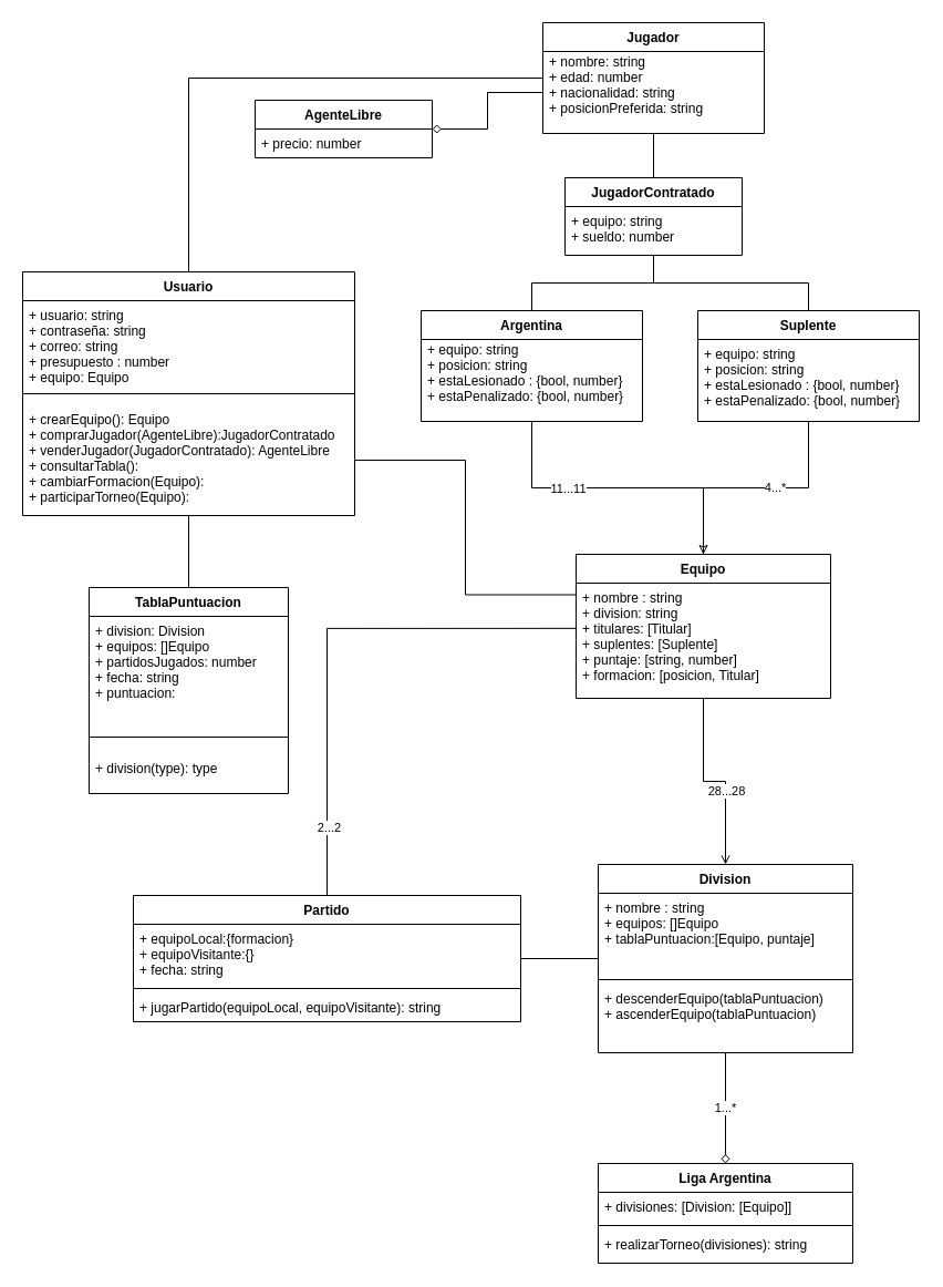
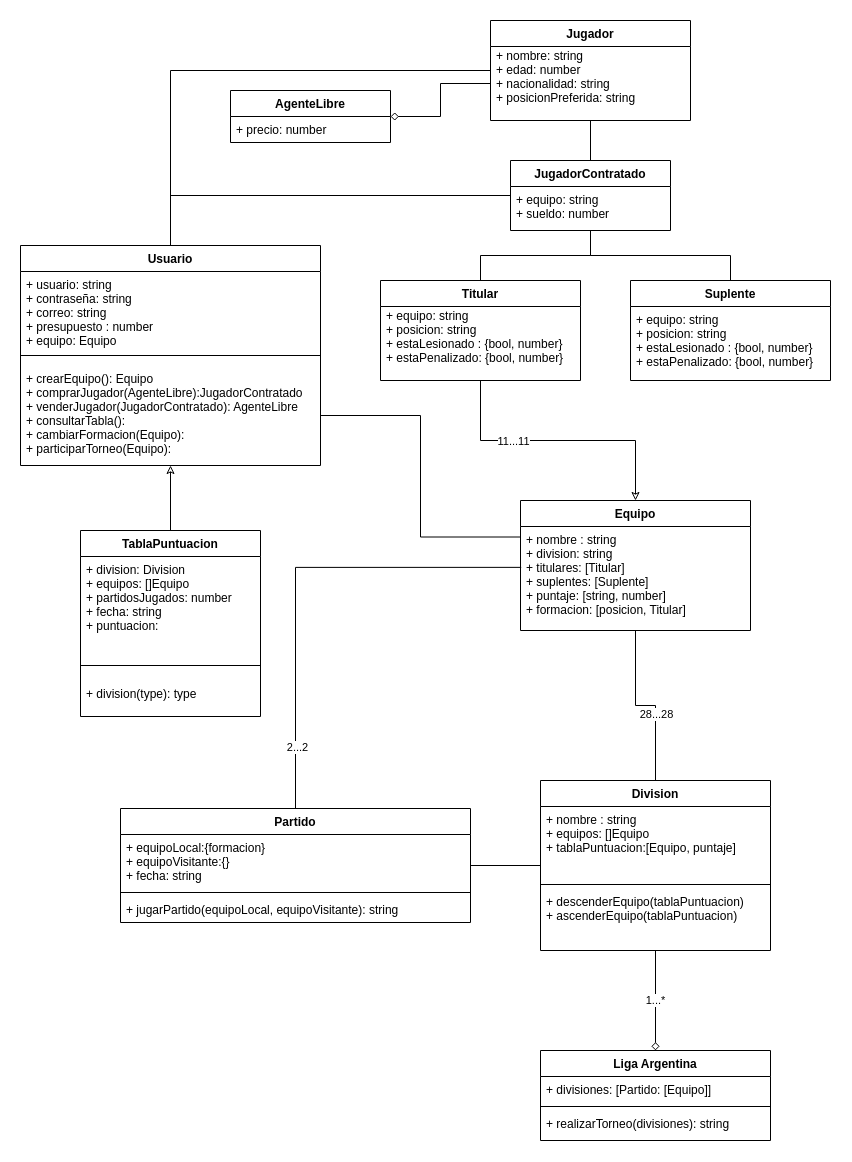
  <mxCell id="0" />
  <mxCell id="1" parent="0" />
  <mxCell id="2" value="Liga Argentina" style="swimlane;fontStyle=1;align=center;verticalAlign=top;childLayout=stackLayout;horizontal=1;startSize=26;horizontalStack=0;resizeParent=1;resizeParentMax=0;resizeLast=0;collapsible=1;marginBottom=0;" parent="1" vertex="1"><mxGeometry x="540" y="1050" width="230" height="90" as="geometry" /></mxCell>
- <mxCell id="3" value="+ divisiones: [Division: [Equipo]]&#10;" style="text;strokeColor=none;fillColor=none;align=left;verticalAlign=top;spacingLeft=4;spacingRight=4;overflow=hidden;rotatable=0;points=[[0,0.5],[1,0.5]];portConstraint=eastwest;" parent="2" vertex="1"><mxGeometry y="26" width="230" height="26" as="geometry" /></mxCell>
+ <mxCell id="3" value="+ divisiones: [Partido: [Equipo]]&#10;" style="text;strokeColor=none;fillColor=none;align=left;verticalAlign=top;spacingLeft=4;spacingRight=4;overflow=hidden;rotatable=0;points=[[0,0.5],[1,0.5]];portConstraint=eastwest;" parent="2" vertex="1"><mxGeometry y="26" width="230" height="26" as="geometry" /></mxCell>
  <mxCell id="4" value="" style="line;strokeWidth=1;fillColor=none;align=left;verticalAlign=middle;spacingTop=-1;spacingLeft=3;spacingRight=3;rotatable=0;labelPosition=right;points=[];portConstraint=eastwest;" parent="2" vertex="1"><mxGeometry y="52" width="230" height="8" as="geometry" /></mxCell>
  <mxCell id="5" value="+ realizarTorneo(divisiones): string" style="text;strokeColor=none;fillColor=none;align=left;verticalAlign=top;spacingLeft=4;spacingRight=4;overflow=hidden;rotatable=0;points=[[0,0.5],[1,0.5]];portConstraint=eastwest;" parent="2" vertex="1"><mxGeometry y="60" width="230" height="30" as="geometry" /></mxCell>
  <mxCell id="6" style="edgeStyle=orthogonalEdgeStyle;rounded=0;orthogonalLoop=1;jettySize=auto;html=1;endArrow=none;endFill=0;exitX=1;exitY=0.5;exitDx=0;exitDy=0;entryX=-0.001;entryY=0.101;entryDx=0;entryDy=0;entryPerimeter=0;" edge="1" parent="1" source="10" target="33"><mxGeometry relative="1" as="geometry" /></mxCell>
  <mxCell id="7" value="Usuario" style="swimlane;fontStyle=1;align=center;verticalAlign=top;childLayout=stackLayout;horizontal=1;startSize=26;horizontalStack=0;resizeParent=1;resizeParentMax=0;resizeLast=0;collapsible=1;marginBottom=0;" parent="1" vertex="1"><mxGeometry x="20" y="245" width="300" height="220" as="geometry" /></mxCell>
  <mxCell id="8" value="+ usuario: string&#10;+ contraseña: string&#10;+ correo: string&#10;+ presupuesto : number&#10;+ equipo: Equipo" style="text;strokeColor=none;fillColor=none;align=left;verticalAlign=top;spacingLeft=4;spacingRight=4;overflow=hidden;rotatable=0;points=[[0,0.5],[1,0.5]];portConstraint=eastwest;" parent="7" vertex="1"><mxGeometry y="26" width="300" height="74" as="geometry" /></mxCell>
  <mxCell id="9" value="" style="line;strokeWidth=1;fillColor=none;align=left;verticalAlign=middle;spacingTop=-1;spacingLeft=3;spacingRight=3;rotatable=0;labelPosition=right;points=[];portConstraint=eastwest;" parent="7" vertex="1"><mxGeometry y="100" width="300" height="20" as="geometry" /></mxCell>
  <mxCell id="10" value="+ crearEquipo(): Equipo&#10;+ comprarJugador(AgenteLibre):JugadorContratado&#10;+ venderJugador(JugadorContratado): AgenteLibre&#10;+ consultarTabla():&#10;+ cambiarFormacion(Equipo):&#10;+ participarTorneo(Equipo):" style="text;strokeColor=none;fillColor=none;align=left;verticalAlign=top;spacingLeft=4;spacingRight=4;overflow=hidden;rotatable=0;points=[[0,0.5],[1,0.5]];portConstraint=eastwest;" parent="7" vertex="1"><mxGeometry y="120" width="300" height="100" as="geometry" /></mxCell>
  <mxCell id="11" value="AgenteLibre" style="swimlane;fontStyle=1;align=center;verticalAlign=top;childLayout=stackLayout;horizontal=1;startSize=26;horizontalStack=0;resizeParent=1;resizeParentMax=0;resizeLast=0;collapsible=1;marginBottom=0;" vertex="1" parent="1"><mxGeometry x="230" y="90" width="160" height="52" as="geometry" /></mxCell>
  <mxCell id="12" value="+ precio: number" style="text;strokeColor=none;fillColor=none;align=left;verticalAlign=top;spacingLeft=4;spacingRight=4;overflow=hidden;rotatable=0;points=[[0,0.5],[1,0.5]];portConstraint=eastwest;" vertex="1" parent="11"><mxGeometry y="26" width="160" height="26" as="geometry" /></mxCell>
  <mxCell id="13" style="edgeStyle=orthogonalEdgeStyle;rounded=0;orthogonalLoop=1;jettySize=auto;html=1;endArrow=diamond;endFill=0;" edge="1" parent="1" source="17" target="11"><mxGeometry relative="1" as="geometry" /></mxCell>
  <mxCell id="14" style="edgeStyle=orthogonalEdgeStyle;rounded=0;orthogonalLoop=1;jettySize=auto;html=1;endArrow=none;endFill=0;" edge="1" parent="1" source="16" target="7"><mxGeometry relative="1" as="geometry"><mxPoint x="595" y="70" as="targetPoint" /></mxGeometry></mxCell>
  <mxCell id="15" style="edgeStyle=orthogonalEdgeStyle;rounded=0;orthogonalLoop=1;jettySize=auto;html=1;endArrow=none;endFill=0;" edge="1" parent="1" source="16" target="45"><mxGeometry relative="1" as="geometry" /></mxCell>
  <mxCell id="16" value="Jugador" style="swimlane;fontStyle=1;align=center;verticalAlign=middle;childLayout=stackLayout;horizontal=1;startSize=26;horizontalStack=0;resizeParent=1;resizeParentMax=0;resizeLast=0;collapsible=1;marginBottom=0;" parent="1" vertex="1"><mxGeometry x="490" y="20" width="200" height="100" as="geometry" /></mxCell>
  <mxCell id="17" value="+ nombre: string&#10;+ edad: number&#10;+ nacionalidad: string&#10;+ posicionPreferida: string&#10;" style="text;strokeColor=none;fillColor=none;align=left;verticalAlign=middle;spacingLeft=4;spacingRight=4;overflow=hidden;rotatable=0;points=[[0,0.5],[1,0.5]];portConstraint=eastwest;" parent="16" vertex="1"><mxGeometry y="26" width="200" height="74" as="geometry" /></mxCell>
- <mxCell id="18" style="edgeStyle=orthogonalEdgeStyle;rounded=0;orthogonalLoop=1;jettySize=auto;html=1;endArrow=none;endFill=0;" edge="1" parent="1" source="21" target="32"><mxGeometry relative="1" as="geometry" /></mxCell>
- <mxCell id="19" value="4...*" style="edgeLabel;html=1;align=center;verticalAlign=middle;resizable=0;points=[];" vertex="1" connectable="0" parent="18"><mxGeometry x="-0.15" y="-1" relative="1" as="geometry"><mxPoint as="offset" /></mxGeometry></mxCell>
  <mxCell id="20" style="edgeStyle=orthogonalEdgeStyle;rounded=0;orthogonalLoop=1;jettySize=auto;html=1;endArrow=none;endFill=0;" edge="1" parent="1" source="21" target="45"><mxGeometry relative="1" as="geometry" /></mxCell>
  <mxCell id="21" value="Suplente" style="swimlane;fontStyle=1;align=center;verticalAlign=top;childLayout=stackLayout;horizontal=1;startSize=26;horizontalStack=0;resizeParent=1;resizeParentMax=0;resizeLast=0;collapsible=1;marginBottom=0;" vertex="1" parent="1"><mxGeometry x="630" y="280" width="200" height="100" as="geometry" /></mxCell>
  <mxCell id="22" value="+ equipo: string&#10;+ posicion: string&#10;+ estaLesionado : {bool, number}&#10;+ estaPenalizado: {bool, number}&#10;" style="text;strokeColor=none;fillColor=none;align=left;verticalAlign=top;spacingLeft=4;spacingRight=4;overflow=hidden;rotatable=0;points=[[0,0.5],[1,0.5]];portConstraint=eastwest;" vertex="1" parent="21"><mxGeometry y="26" width="200" height="74" as="geometry" /></mxCell>
  <mxCell id="23" style="edgeStyle=orthogonalEdgeStyle;rounded=0;orthogonalLoop=1;jettySize=auto;html=1;endArrow=classic;endFill=0;" edge="1" parent="1" source="26" target="32"><mxGeometry relative="1" as="geometry" /></mxCell>
  <mxCell id="24" value="11...11" style="edgeLabel;html=1;align=center;verticalAlign=middle;resizable=0;points=[];" vertex="1" connectable="0" parent="23"><mxGeometry x="-0.333" relative="1" as="geometry"><mxPoint as="offset" /></mxGeometry></mxCell>
  <mxCell id="25" style="edgeStyle=orthogonalEdgeStyle;rounded=0;orthogonalLoop=1;jettySize=auto;html=1;endArrow=none;endFill=0;" edge="1" parent="1" source="26" target="45"><mxGeometry relative="1" as="geometry" /></mxCell>
- <mxCell id="26" value="Argentina" style="swimlane;fontStyle=1;align=center;verticalAlign=middle;childLayout=stackLayout;horizontal=1;startSize=26;horizontalStack=0;resizeParent=1;resizeParentMax=0;resizeLast=0;collapsible=1;marginBottom=0;" vertex="1" parent="1"><mxGeometry x="380" y="280" width="200" height="100" as="geometry" /></mxCell>
+ <mxCell id="26" value="Titular" style="swimlane;fontStyle=1;align=center;verticalAlign=middle;childLayout=stackLayout;horizontal=1;startSize=26;horizontalStack=0;resizeParent=1;resizeParentMax=0;resizeLast=0;collapsible=1;marginBottom=0;" vertex="1" parent="1"><mxGeometry x="380" y="280" width="200" height="100" as="geometry" /></mxCell>
  <mxCell id="27" value="+ equipo: string&#10;+ posicion: string&#10;+ estaLesionado : {bool, number}&#10;+ estaPenalizado: {bool, number}&#10;" style="text;strokeColor=none;fillColor=none;align=left;verticalAlign=middle;spacingLeft=4;spacingRight=4;overflow=hidden;rotatable=0;points=[[0,0.5],[1,0.5]];portConstraint=eastwest;" vertex="1" parent="26"><mxGeometry y="26" width="200" height="74" as="geometry" /></mxCell>
- <mxCell id="28" style="edgeStyle=orthogonalEdgeStyle;rounded=0;orthogonalLoop=1;jettySize=auto;html=1;endArrow=open;endFill=0;" edge="1" parent="1" source="32" target="40"><mxGeometry relative="1" as="geometry" /></mxCell>
+ <mxCell id="28" style="edgeStyle=orthogonalEdgeStyle;rounded=0;orthogonalLoop=1;jettySize=auto;html=1;endArrow=none;endFill=0;" edge="1" parent="1" source="32" target="40"><mxGeometry relative="1" as="geometry" /></mxCell>
  <mxCell id="29" value="28...28" style="edgeLabel;html=1;align=center;verticalAlign=middle;resizable=0;points=[];" vertex="1" connectable="0" parent="28"><mxGeometry x="0.208" relative="1" as="geometry"><mxPoint as="offset" /></mxGeometry></mxCell>
  <mxCell id="30" style="edgeStyle=orthogonalEdgeStyle;rounded=0;orthogonalLoop=1;jettySize=auto;html=1;endArrow=none;endFill=0;exitX=0.003;exitY=0.393;exitDx=0;exitDy=0;exitPerimeter=0;" edge="1" parent="1" source="33" target="34"><mxGeometry relative="1" as="geometry"><mxPoint x="472" y="565" as="sourcePoint" /><mxPoint x="227" y="690" as="targetPoint" /></mxGeometry></mxCell>
  <mxCell id="31" value="2...2" style="edgeLabel;html=1;align=center;verticalAlign=middle;resizable=0;points=[];" vertex="1" connectable="0" parent="30"><mxGeometry x="0.735" y="1" relative="1" as="geometry"><mxPoint as="offset" /></mxGeometry></mxCell>
  <mxCell id="32" value="Equipo" style="swimlane;fontStyle=1;align=center;verticalAlign=top;childLayout=stackLayout;horizontal=1;startSize=26;horizontalStack=0;resizeParent=1;resizeParentMax=0;resizeLast=0;collapsible=1;marginBottom=0;" vertex="1" parent="1"><mxGeometry x="520" y="500" width="230" height="130" as="geometry" /></mxCell>
  <mxCell id="33" value="+ nombre : string&#10;+ division: string&#10;+ titulares: [Titular]&#10;+ suplentes: [Suplente]&#10;+ puntaje: [string, number]&#10;+ formacion: [posicion, Titular]" style="text;strokeColor=none;fillColor=none;align=left;verticalAlign=top;spacingLeft=4;spacingRight=4;overflow=hidden;rotatable=0;points=[[0,0.5],[1,0.5]];portConstraint=eastwest;" vertex="1" parent="32"><mxGeometry y="26" width="230" height="104" as="geometry" /></mxCell>
  <mxCell id="34" value="Partido" style="swimlane;fontStyle=1;align=center;verticalAlign=top;childLayout=stackLayout;horizontal=1;startSize=26;horizontalStack=0;resizeParent=1;resizeParentMax=0;resizeLast=0;collapsible=1;marginBottom=0;" vertex="1" parent="1"><mxGeometry x="120" y="808" width="350" height="114" as="geometry" /></mxCell>
  <mxCell id="35" value="+ equipoLocal:{formacion}&#10;+ equipoVisitante:{}&#10;+ fecha: string" style="text;strokeColor=none;fillColor=none;align=left;verticalAlign=top;spacingLeft=4;spacingRight=4;overflow=hidden;rotatable=0;points=[[0,0.5],[1,0.5]];portConstraint=eastwest;" vertex="1" parent="34"><mxGeometry y="26" width="350" height="54" as="geometry" /></mxCell>
  <mxCell id="36" value="" style="line;strokeWidth=1;fillColor=none;align=left;verticalAlign=middle;spacingTop=-1;spacingLeft=3;spacingRight=3;rotatable=0;labelPosition=right;points=[];portConstraint=eastwest;" vertex="1" parent="34"><mxGeometry y="80" width="350" height="8" as="geometry" /></mxCell>
  <mxCell id="37" value="+ jugarPartido(equipoLocal, equipoVisitante): string" style="text;strokeColor=none;fillColor=none;align=left;verticalAlign=top;spacingLeft=4;spacingRight=4;overflow=hidden;rotatable=0;points=[[0,0.5],[1,0.5]];portConstraint=eastwest;" vertex="1" parent="34"><mxGeometry y="88" width="350" height="26" as="geometry" /></mxCell>
  <mxCell id="38" value="1...*" style="edgeStyle=orthogonalEdgeStyle;rounded=0;orthogonalLoop=1;jettySize=auto;html=1;endArrow=diamond;endFill=0;" edge="1" parent="1" source="40" target="2"><mxGeometry relative="1" as="geometry" /></mxCell>
  <mxCell id="39" style="edgeStyle=orthogonalEdgeStyle;rounded=0;orthogonalLoop=1;jettySize=auto;html=1;endArrow=none;endFill=0;" edge="1" parent="1" source="40" target="34"><mxGeometry relative="1" as="geometry" /></mxCell>
  <mxCell id="40" value="Division" style="swimlane;fontStyle=1;align=center;verticalAlign=top;childLayout=stackLayout;horizontal=1;startSize=26;horizontalStack=0;resizeParent=1;resizeParentMax=0;resizeLast=0;collapsible=1;marginBottom=0;" vertex="1" parent="1"><mxGeometry x="540" y="780" width="230" height="170" as="geometry" /></mxCell>
  <mxCell id="41" value="+ nombre : string&#10;+ equipos: []Equipo&#10;+ tablaPuntuacion:[Equipo, puntaje]" style="text;strokeColor=none;fillColor=none;align=left;verticalAlign=top;spacingLeft=4;spacingRight=4;overflow=hidden;rotatable=0;points=[[0,0.5],[1,0.5]];portConstraint=eastwest;" vertex="1" parent="40"><mxGeometry y="26" width="230" height="74" as="geometry" /></mxCell>
  <mxCell id="42" value="" style="line;strokeWidth=1;fillColor=none;align=left;verticalAlign=middle;spacingTop=-1;spacingLeft=3;spacingRight=3;rotatable=0;labelPosition=right;points=[];portConstraint=eastwest;" vertex="1" parent="40"><mxGeometry y="100" width="230" height="8" as="geometry" /></mxCell>
  <mxCell id="43" value="+ descenderEquipo(tablaPuntuacion)&#10;+ ascenderEquipo(tablaPuntuacion) " style="text;strokeColor=none;fillColor=none;align=left;verticalAlign=top;spacingLeft=4;spacingRight=4;overflow=hidden;rotatable=0;points=[[0,0.5],[1,0.5]];portConstraint=eastwest;" vertex="1" parent="40"><mxGeometry y="108" width="230" height="62" as="geometry" /></mxCell>
+ <mxCell id="44" style="edgeStyle=orthogonalEdgeStyle;rounded=0;orthogonalLoop=1;jettySize=auto;html=1;endArrow=none;endFill=0;" edge="1" parent="1" source="45" target="7"><mxGeometry relative="1" as="geometry" /></mxCell>
  <mxCell id="45" value="JugadorContratado" style="swimlane;fontStyle=1;align=center;verticalAlign=top;childLayout=stackLayout;horizontal=1;startSize=26;horizontalStack=0;resizeParent=1;resizeParentMax=0;resizeLast=0;collapsible=1;marginBottom=0;" vertex="1" parent="1"><mxGeometry x="510" y="160" width="160" height="70" as="geometry" /></mxCell>
  <mxCell id="46" value="+ equipo: string&#10;+ sueldo: number" style="text;strokeColor=none;fillColor=none;align=left;verticalAlign=top;spacingLeft=4;spacingRight=4;overflow=hidden;rotatable=0;points=[[0,0.5],[1,0.5]];portConstraint=eastwest;" vertex="1" parent="45"><mxGeometry y="26" width="160" height="44" as="geometry" /></mxCell>
- <mxCell id="47" style="edgeStyle=orthogonalEdgeStyle;rounded=0;orthogonalLoop=1;jettySize=auto;html=1;labelBackgroundColor=default;endArrow=none;endFill=0;" edge="1" parent="1" source="48" target="7"><mxGeometry relative="1" as="geometry" /></mxCell>
+ <mxCell id="47" style="edgeStyle=orthogonalEdgeStyle;rounded=0;orthogonalLoop=1;jettySize=auto;html=1;labelBackgroundColor=default;endArrow=classic;endFill=0;" edge="1" parent="1" source="48" target="7"><mxGeometry relative="1" as="geometry" /></mxCell>
  <mxCell id="48" value="TablaPuntuacion" style="swimlane;fontStyle=1;align=center;verticalAlign=top;childLayout=stackLayout;horizontal=1;startSize=26;horizontalStack=0;resizeParent=1;resizeParentMax=0;resizeLast=0;collapsible=1;marginBottom=0;" vertex="1" parent="1"><mxGeometry x="80" y="530" width="180" height="186" as="geometry" /></mxCell>
  <mxCell id="49" value="+ division: Division&#10;+ equipos: []Equipo&#10;+ partidosJugados: number&#10;+ fecha: string&#10;+ puntuacion: " style="text;strokeColor=none;fillColor=none;align=left;verticalAlign=top;spacingLeft=4;spacingRight=4;overflow=hidden;rotatable=0;points=[[0,0.5],[1,0.5]];portConstraint=eastwest;" vertex="1" parent="48"><mxGeometry y="26" width="180" height="94" as="geometry" /></mxCell>
  <mxCell id="50" value="" style="line;strokeWidth=1;fillColor=none;align=left;verticalAlign=middle;spacingTop=-1;spacingLeft=3;spacingRight=3;rotatable=0;labelPosition=right;points=[];portConstraint=eastwest;" vertex="1" parent="48"><mxGeometry y="120" width="180" height="30" as="geometry" /></mxCell>
  <mxCell id="51" value="+ division(type): type" style="text;strokeColor=none;fillColor=none;align=left;verticalAlign=top;spacingLeft=4;spacingRight=4;overflow=hidden;rotatable=0;points=[[0,0.5],[1,0.5]];portConstraint=eastwest;" vertex="1" parent="48"><mxGeometry y="150" width="180" height="36" as="geometry" /></mxCell>
